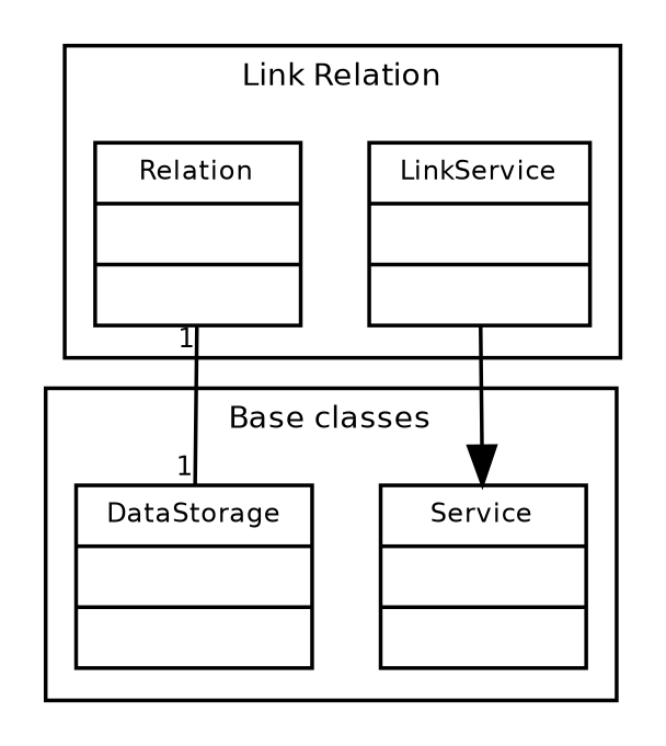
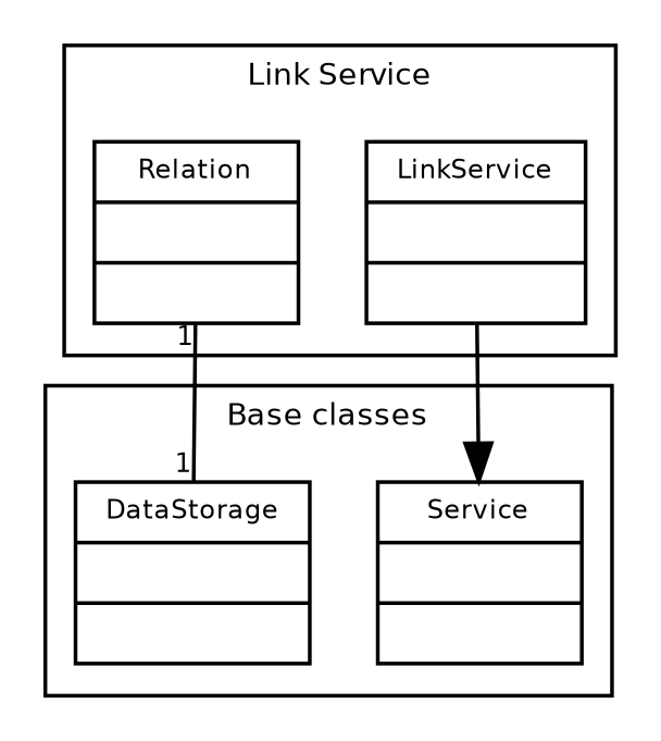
  digraph {
    fontname="Bitstream Vera Sans"
    fontsize=8
    node [fontname="Bitstream Vera Sans" fontsize=7 shape=record]
    edge [fontname="Bitstream Vera Sans" fontsize=7]
    n1 [label="{Service||}"]
    n2 [label="{DataStorage||}"]
    n3 [label="{LinkService||}"]
    n4 [label="{Relation||}"]
    subgraph cluster_1 {
      label="Base classes"
      n1
      n2
    }
    subgraph cluster_2 {
-     label="Link Relation"
+     label="Link Service"
      n3
      n4
    }
    n3 -> n1
    n4 -> n2 [arrowhead=none headlabel=1 taillabel=1]
  }
